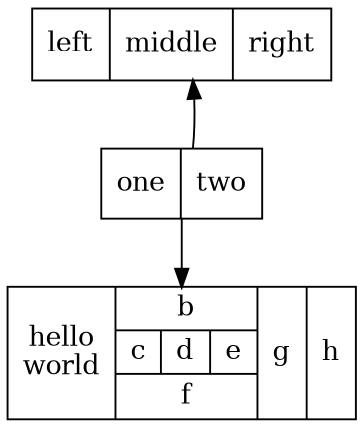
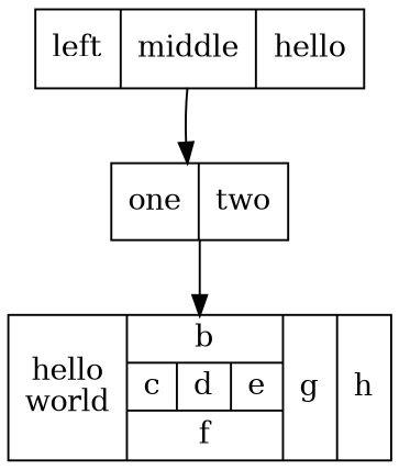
  digraph {
    node [shape=record]
-   n1 [label="<f0>left|<f1>middle|<f2>right"]
+   n1 [label="<f0>left|<f1>middle|<f2>hello"]
    n2 [label="<f0>one|<f1>two"]
    n3 [label="hello\nworld|{b|{c|<here> d|e}|f}|g|h"]
-   n2 -> n1
+   n1 -> n2
    n2 -> n3
  }
